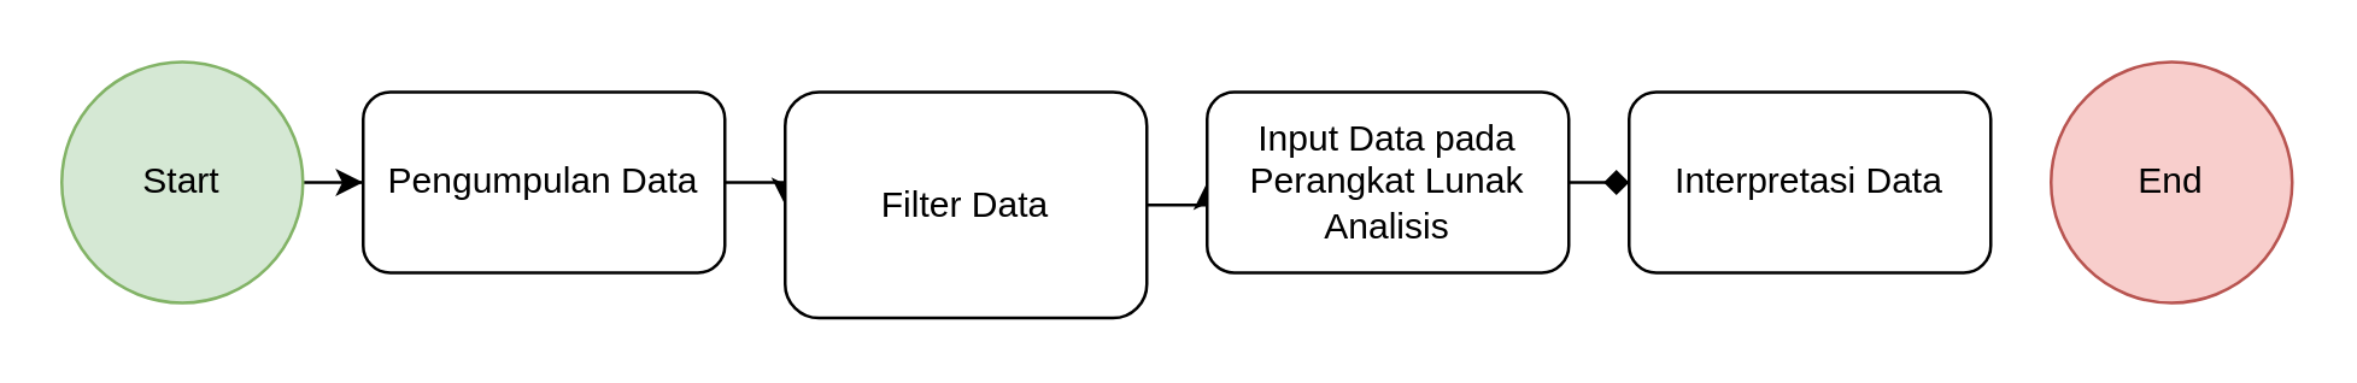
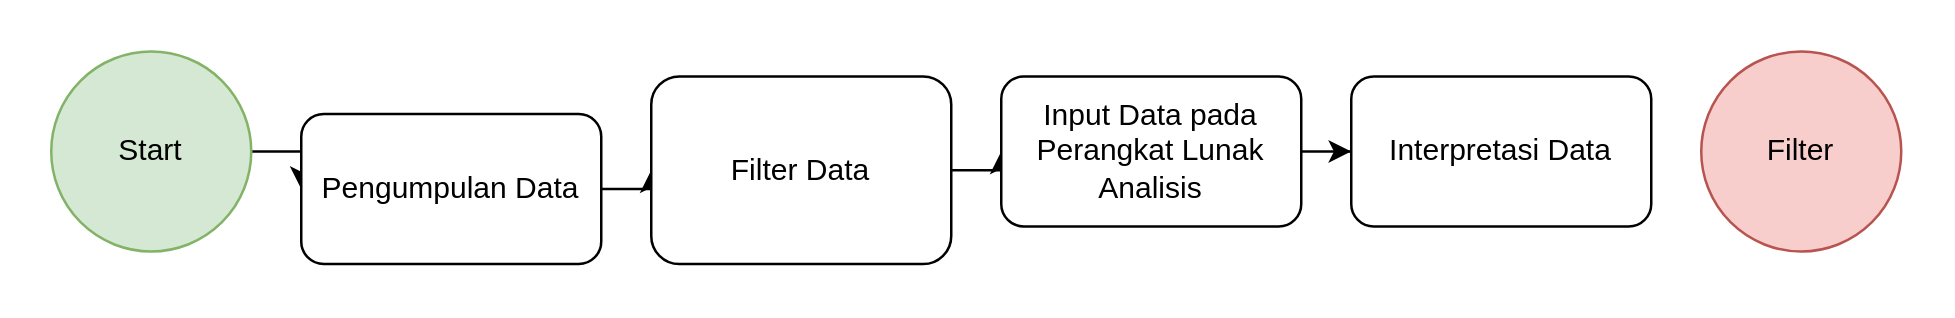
  <mxCell id="0" />
  <mxCell id="1" parent="0" />
  <mxCell id="2" value="" style="edgeStyle=orthogonalEdgeStyle;rounded=0;orthogonalLoop=1;jettySize=auto;html=1;" edge="1" parent="1" source="3" target="5"><mxGeometry relative="1" as="geometry" /></mxCell>
  <mxCell id="3" value="Start" style="ellipse;whiteSpace=wrap;html=1;aspect=fixed;fillColor=#d5e8d4;strokeColor=#82b366;" vertex="1" parent="1"><mxGeometry x="20" y="20" width="80" height="80" as="geometry" /></mxCell>
  <mxCell id="4" value="" style="edgeStyle=orthogonalEdgeStyle;rounded=0;orthogonalLoop=1;jettySize=auto;html=1;" edge="1" parent="1" source="5" target="7"><mxGeometry relative="1" as="geometry" /></mxCell>
- <mxCell id="5" value="Pengumpulan Data" style="rounded=1;whiteSpace=wrap;html=1;" vertex="1" parent="1"><mxGeometry x="120" y="30" width="120" height="60" as="geometry" /></mxCell>
+ <mxCell id="5" value="Pengumpulan Data" style="rounded=1;whiteSpace=wrap;html=1;" vertex="1" parent="1"><mxGeometry x="120" y="45" width="120" height="60" as="geometry" /></mxCell>
  <mxCell id="6" value="" style="edgeStyle=orthogonalEdgeStyle;rounded=0;orthogonalLoop=1;jettySize=auto;html=1;" edge="1" parent="1" source="7" target="9"><mxGeometry relative="1" as="geometry" /></mxCell>
  <mxCell id="7" value="Filter Data" style="rounded=1;whiteSpace=wrap;html=1;" vertex="1" parent="1"><mxGeometry x="260" y="30" width="120" height="75" as="geometry" /></mxCell>
- <mxCell id="8" value="" style="edgeStyle=orthogonalEdgeStyle;rounded=0;orthogonalLoop=1;jettySize=auto;html=1;endArrow=diamond;" edge="1" parent="1" source="9" target="10"><mxGeometry relative="1" as="geometry" /></mxCell>
+ <mxCell id="8" value="" style="edgeStyle=orthogonalEdgeStyle;rounded=0;orthogonalLoop=1;jettySize=auto;html=1;" edge="1" parent="1" source="9" target="10"><mxGeometry relative="1" as="geometry" /></mxCell>
  <mxCell id="9" value="Input Data pada Perangkat Lunak Analisis" style="rounded=1;whiteSpace=wrap;html=1;" vertex="1" parent="1"><mxGeometry x="400" y="30" width="120" height="60" as="geometry" /></mxCell>
  <mxCell id="10" value="Interpretasi Data" style="rounded=1;whiteSpace=wrap;html=1;" vertex="1" parent="1"><mxGeometry x="540" y="30" width="120" height="60" as="geometry" /></mxCell>
- <mxCell id="11" value="End" style="ellipse;whiteSpace=wrap;html=1;aspect=fixed;fillColor=#f8cecc;strokeColor=#b85450;" vertex="1" parent="1"><mxGeometry x="680" y="20" width="80" height="80" as="geometry" /></mxCell>
+ <mxCell id="11" value="Filter" style="ellipse;whiteSpace=wrap;html=1;aspect=fixed;fillColor=#f8cecc;strokeColor=#b85450;" vertex="1" parent="1"><mxGeometry x="680" y="20" width="80" height="80" as="geometry" /></mxCell>
